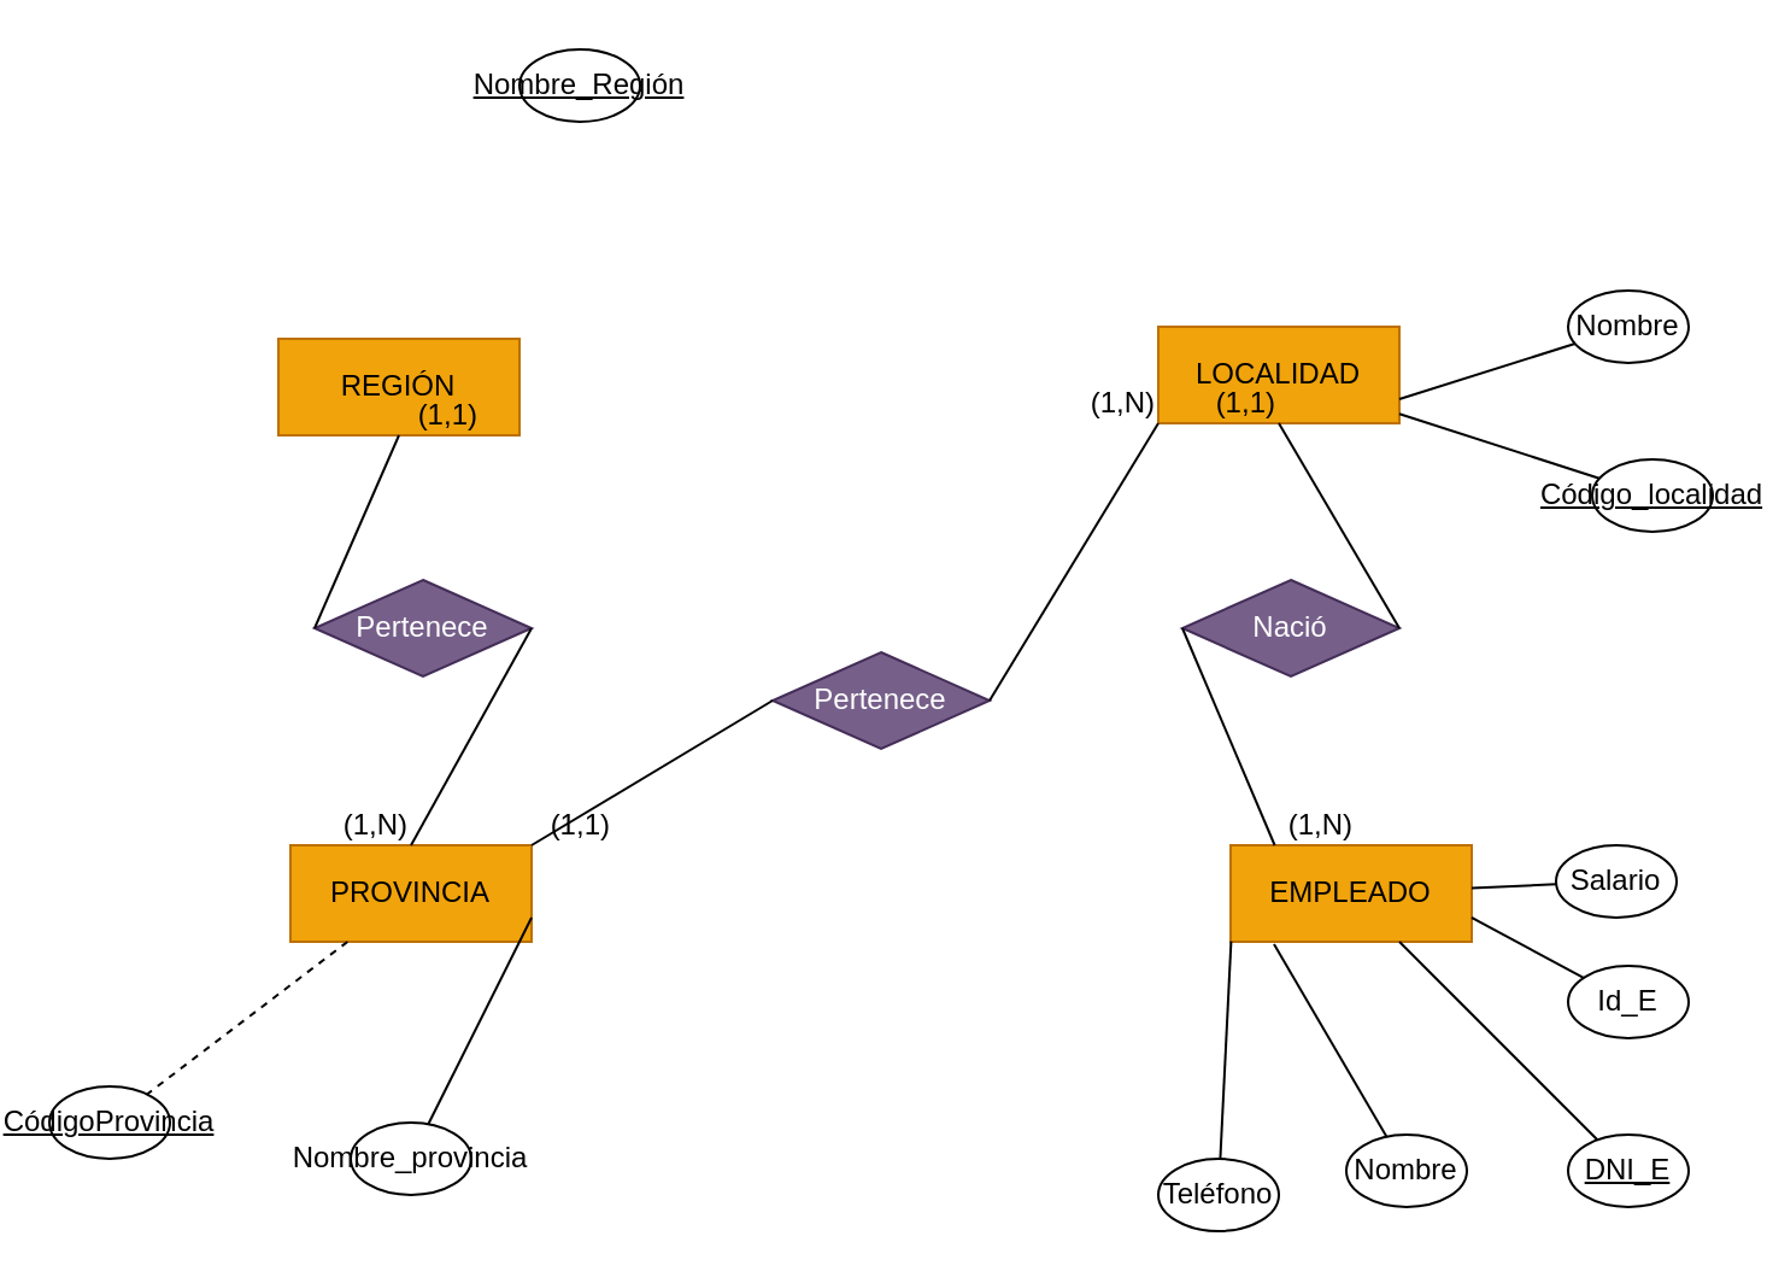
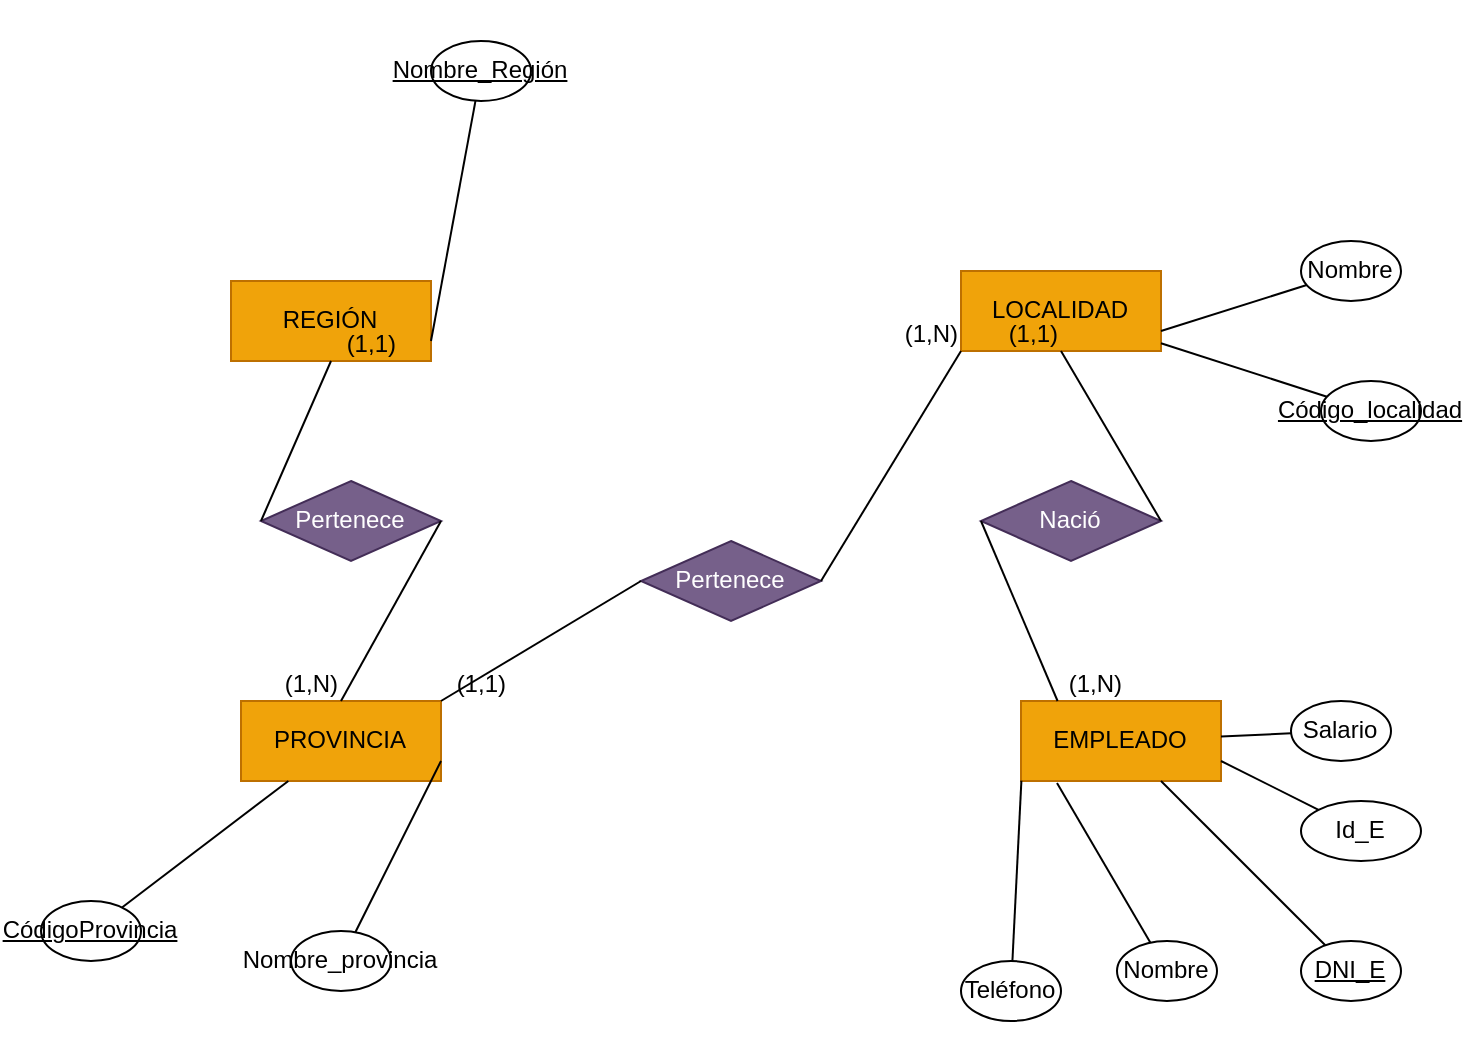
  <mxCell id="0" />
  <mxCell id="1" parent="0" />
  <mxCell id="2" value="LOCALIDAD" style="whiteSpace=wrap;html=1;align=center;fillColor=#f0a30a;strokeColor=#BD7000;fontColor=#000000;" parent="1" vertex="1"><mxGeometry x="480" y="135" width="100" height="40" as="geometry" /></mxCell>
  <mxCell id="3" value="" style="endArrow=none;html=1;rounded=0;exitX=1;exitY=0.75;exitDx=0;exitDy=0;" parent="1" source="2" target="4" edge="1"><mxGeometry relative="1" as="geometry"><mxPoint x="580" y="150" as="sourcePoint" /><mxPoint x="640" y="150" as="targetPoint" /></mxGeometry></mxCell>
  <mxCell id="4" value="Nombre" style="ellipse;whiteSpace=wrap;html=1;align=center;" parent="1" vertex="1"><mxGeometry x="650" y="120" width="50" height="30" as="geometry" /></mxCell>
  <mxCell id="5" style="edgeStyle=orthogonalEdgeStyle;rounded=0;orthogonalLoop=1;jettySize=auto;html=1;exitX=0.5;exitY=1;exitDx=0;exitDy=0;" parent="1" source="4" target="4" edge="1"><mxGeometry relative="1" as="geometry" /></mxCell>
  <mxCell id="6" value="" style="endArrow=none;html=1;rounded=0;" parent="1" source="2" target="7" edge="1"><mxGeometry relative="1" as="geometry"><mxPoint x="513" y="265" as="sourcePoint" /><mxPoint x="573" y="265" as="targetPoint" /></mxGeometry></mxCell>
  <mxCell id="7" value="&lt;u&gt;Código_localidad&lt;/u&gt;" style="ellipse;whiteSpace=wrap;html=1;align=center;" parent="1" vertex="1"><mxGeometry x="660" y="190" width="50" height="30" as="geometry" /></mxCell>
  <mxCell id="8" value="REGIÓN" style="whiteSpace=wrap;html=1;align=center;fillColor=#f0a30a;strokeColor=#BD7000;fontColor=#000000;" parent="1" vertex="1"><mxGeometry x="115" y="140" width="100" height="40" as="geometry" /></mxCell>
+ <mxCell id="9" value="" style="endArrow=none;html=1;rounded=0;exitX=1;exitY=0.75;exitDx=0;exitDy=0;" parent="1" source="8" target="10" edge="1"><mxGeometry relative="1" as="geometry"><mxPoint x="120" y="130" as="sourcePoint" /><mxPoint x="180" y="130" as="targetPoint" /></mxGeometry></mxCell>
  <mxCell id="10" value="&lt;u&gt;Nombre_Región&lt;/u&gt;" style="ellipse;whiteSpace=wrap;html=1;align=center;" parent="1" vertex="1"><mxGeometry x="215" y="20" width="50" height="30" as="geometry" /></mxCell>
  <mxCell id="11" style="edgeStyle=orthogonalEdgeStyle;rounded=0;orthogonalLoop=1;jettySize=auto;html=1;exitX=0.5;exitY=1;exitDx=0;exitDy=0;" parent="1" source="10" target="10" edge="1"><mxGeometry relative="1" as="geometry" /></mxCell>
  <mxCell id="12" value="PROVINCIA" style="whiteSpace=wrap;html=1;align=center;fillColor=#f0a30a;strokeColor=#BD7000;fontColor=#000000;" parent="1" vertex="1"><mxGeometry x="120" y="350" width="100" height="40" as="geometry" /></mxCell>
  <mxCell id="13" value="" style="endArrow=none;html=1;rounded=0;exitX=1;exitY=0.75;exitDx=0;exitDy=0;" parent="1" source="12" target="14" edge="1"><mxGeometry relative="1" as="geometry"><mxPoint x="370" y="400" as="sourcePoint" /><mxPoint x="430" y="400" as="targetPoint" /></mxGeometry></mxCell>
  <mxCell id="14" value="Nombre_provincia" style="ellipse;whiteSpace=wrap;html=1;align=center;" parent="1" vertex="1"><mxGeometry x="145" y="465" width="50" height="30" as="geometry" /></mxCell>
  <mxCell id="15" style="edgeStyle=orthogonalEdgeStyle;rounded=0;orthogonalLoop=1;jettySize=auto;html=1;exitX=0.5;exitY=1;exitDx=0;exitDy=0;" parent="1" source="14" target="14" edge="1"><mxGeometry relative="1" as="geometry" /></mxCell>
- <mxCell id="16" value="" style="endArrow=none;html=1;rounded=0;dashed=1;" parent="1" source="12" target="17" edge="1"><mxGeometry relative="1" as="geometry"><mxPoint x="303" y="515" as="sourcePoint" /><mxPoint x="363" y="515" as="targetPoint" /></mxGeometry></mxCell>
+ <mxCell id="16" value="" style="endArrow=none;html=1;rounded=0;" parent="1" source="12" target="17" edge="1"><mxGeometry relative="1" as="geometry"><mxPoint x="303" y="515" as="sourcePoint" /><mxPoint x="363" y="515" as="targetPoint" /></mxGeometry></mxCell>
  <mxCell id="17" value="&lt;u&gt;CódigoProvincia&lt;/u&gt;" style="ellipse;whiteSpace=wrap;html=1;align=center;" parent="1" vertex="1"><mxGeometry x="20" y="450" width="50" height="30" as="geometry" /></mxCell>
  <mxCell id="18" value="EMPLEADO" style="whiteSpace=wrap;html=1;align=center;fillColor=#f0a30a;strokeColor=#BD7000;fontColor=#000000;" parent="1" vertex="1"><mxGeometry x="510" y="350" width="100" height="40" as="geometry" /></mxCell>
  <mxCell id="19" value="" style="endArrow=none;html=1;rounded=0;exitX=1;exitY=0.75;exitDx=0;exitDy=0;" parent="1" source="18" target="20" edge="1"><mxGeometry relative="1" as="geometry"><mxPoint x="430" y="470" as="sourcePoint" /><mxPoint x="490" y="470" as="targetPoint" /></mxGeometry></mxCell>
- <mxCell id="20" value="Id_E" style="ellipse;whiteSpace=wrap;html=1;align=center;" parent="1" vertex="1"><mxGeometry x="650" y="400" width="50" height="30" as="geometry" /></mxCell>
+ <mxCell id="20" value="Id_E" style="ellipse;whiteSpace=wrap;html=1;align=center;" parent="1" vertex="1"><mxGeometry x="650" y="400" width="60" height="30" as="geometry" /></mxCell>
  <mxCell id="21" style="edgeStyle=orthogonalEdgeStyle;rounded=0;orthogonalLoop=1;jettySize=auto;html=1;exitX=0.5;exitY=1;exitDx=0;exitDy=0;" parent="1" source="20" target="20" edge="1"><mxGeometry relative="1" as="geometry" /></mxCell>
  <mxCell id="22" value="" style="endArrow=none;html=1;rounded=0;" parent="1" source="18" target="23" edge="1"><mxGeometry relative="1" as="geometry"><mxPoint x="363" y="585" as="sourcePoint" /><mxPoint x="423" y="585" as="targetPoint" /></mxGeometry></mxCell>
  <mxCell id="23" value="&lt;u&gt;DNI_E&lt;/u&gt;" style="ellipse;whiteSpace=wrap;html=1;align=center;" parent="1" vertex="1"><mxGeometry x="650" y="470" width="50" height="30" as="geometry" /></mxCell>
  <mxCell id="24" value="" style="endArrow=none;html=1;rounded=0;exitX=0.18;exitY=1.025;exitDx=0;exitDy=0;exitPerimeter=0;" parent="1" source="18" target="25" edge="1"><mxGeometry relative="1" as="geometry"><mxPoint x="440" y="455" as="sourcePoint" /><mxPoint x="500" y="455" as="targetPoint" /></mxGeometry></mxCell>
  <mxCell id="25" value="Nombre" style="ellipse;whiteSpace=wrap;html=1;align=center;" parent="1" vertex="1"><mxGeometry x="558" y="470" width="50" height="30" as="geometry" /></mxCell>
  <mxCell id="26" value="" style="endArrow=none;html=1;rounded=0;exitX=0.002;exitY=0.995;exitDx=0;exitDy=0;exitPerimeter=0;" parent="1" source="18" target="27" edge="1"><mxGeometry relative="1" as="geometry"><mxPoint x="491" y="380" as="sourcePoint" /><mxPoint x="375" y="489" as="targetPoint" /></mxGeometry></mxCell>
  <mxCell id="27" value="Teléfono" style="ellipse;whiteSpace=wrap;html=1;align=center;" parent="1" vertex="1"><mxGeometry x="480" y="480" width="50" height="30" as="geometry" /></mxCell>
  <mxCell id="28" value="" style="endArrow=none;html=1;rounded=0;" parent="1" source="18" target="29" edge="1"><mxGeometry x="815" y="615" width="50" height="30" as="geometry" /></mxCell>
  <mxCell id="29" value="Salario" style="ellipse;whiteSpace=wrap;html=1;align=center;" parent="1" vertex="1"><mxGeometry x="645" y="350" width="50" height="30" as="geometry" /></mxCell>
  <mxCell id="30" value="Nació" style="shape=rhombus;perimeter=rhombusPerimeter;whiteSpace=wrap;html=1;align=center;fillColor=#76608a;fontColor=#ffffff;strokeColor=#432D57;rotation=0;" parent="1" vertex="1"><mxGeometry x="490" y="240" width="90" height="40" as="geometry" /></mxCell>
  <mxCell id="31" value="" style="endArrow=none;html=1;rounded=0;exitX=0;exitY=0.5;exitDx=0;exitDy=0;" parent="1" source="30" edge="1"><mxGeometry relative="1" as="geometry"><mxPoint x="437" y="262.4" as="sourcePoint" /><mxPoint x="528.289" y="350" as="targetPoint" /></mxGeometry></mxCell>
  <mxCell id="32" value="(1,N)" style="resizable=0;html=1;whiteSpace=wrap;align=right;verticalAlign=bottom;" parent="31" connectable="0" vertex="1"><mxGeometry x="1" relative="1" as="geometry"><mxPoint x="34" as="offset" /></mxGeometry></mxCell>
  <mxCell id="33" value="" style="endArrow=none;html=1;rounded=0;exitX=1;exitY=0.5;exitDx=0;exitDy=0;entryX=0.5;entryY=1;entryDx=0;entryDy=0;" parent="1" source="30" target="2" edge="1"><mxGeometry relative="1" as="geometry"><mxPoint x="437" y="262.4" as="sourcePoint" /><mxPoint x="540" y="170" as="targetPoint" /></mxGeometry></mxCell>
  <mxCell id="34" value="(1,1)" style="resizable=0;html=1;whiteSpace=wrap;align=right;verticalAlign=bottom;" parent="33" connectable="0" vertex="1"><mxGeometry x="1" relative="1" as="geometry"><mxPoint as="offset" /></mxGeometry></mxCell>
  <mxCell id="35" value="Pertenece" style="shape=rhombus;perimeter=rhombusPerimeter;whiteSpace=wrap;html=1;align=center;fillColor=#76608a;fontColor=#ffffff;strokeColor=#432D57;" vertex="1" parent="1"><mxGeometry x="320" y="270" width="90" height="40" as="geometry" /></mxCell>
  <mxCell id="36" value="" style="endArrow=none;html=1;rounded=0;exitX=0;exitY=0.5;exitDx=0;exitDy=0;entryX=1;entryY=0;entryDx=0;entryDy=0;" edge="1" source="35" parent="1" target="12"><mxGeometry relative="1" as="geometry"><mxPoint x="242" y="255" as="sourcePoint" /><mxPoint x="215" y="375" as="targetPoint" /></mxGeometry></mxCell>
  <mxCell id="37" value="(1,1)" style="resizable=0;html=1;whiteSpace=wrap;align=right;verticalAlign=bottom;" connectable="0" vertex="1" parent="36"><mxGeometry x="1" relative="1" as="geometry"><mxPoint x="34" as="offset" /></mxGeometry></mxCell>
  <mxCell id="38" value="" style="endArrow=none;html=1;rounded=0;exitX=1;exitY=0.5;exitDx=0;exitDy=0;entryX=0;entryY=1;entryDx=0;entryDy=0;" edge="1" source="35" parent="1" target="2"><mxGeometry relative="1" as="geometry"><mxPoint x="242" y="255" as="sourcePoint" /><mxPoint x="475" y="190" as="targetPoint" /></mxGeometry></mxCell>
  <mxCell id="39" value="(1,N)" style="resizable=0;html=1;whiteSpace=wrap;align=right;verticalAlign=bottom;" connectable="0" vertex="1" parent="38"><mxGeometry x="1" relative="1" as="geometry"><mxPoint as="offset" /></mxGeometry></mxCell>
  <mxCell id="40" value="Pertenece" style="shape=rhombus;perimeter=rhombusPerimeter;whiteSpace=wrap;html=1;align=center;fillColor=#76608a;fontColor=#ffffff;strokeColor=#432D57;rotation=0;" vertex="1" parent="1"><mxGeometry x="130" y="240" width="90" height="40" as="geometry" /></mxCell>
  <mxCell id="41" value="" style="endArrow=none;html=1;rounded=0;exitX=0;exitY=0.5;exitDx=0;exitDy=0;entryX=0.5;entryY=1;entryDx=0;entryDy=0;" edge="1" source="40" parent="1" target="8"><mxGeometry relative="1" as="geometry"><mxPoint x="151" y="240" as="sourcePoint" /><mxPoint x="104" y="270" as="targetPoint" /></mxGeometry></mxCell>
  <mxCell id="42" value="(1,1)" style="resizable=0;html=1;whiteSpace=wrap;align=right;verticalAlign=bottom;" connectable="0" vertex="1" parent="41"><mxGeometry x="1" relative="1" as="geometry"><mxPoint x="34" as="offset" /></mxGeometry></mxCell>
  <mxCell id="43" value="" style="endArrow=none;html=1;rounded=0;exitX=1;exitY=0.5;exitDx=0;exitDy=0;entryX=0.5;entryY=0;entryDx=0;entryDy=0;" edge="1" source="40" parent="1" target="12"><mxGeometry relative="1" as="geometry"><mxPoint x="151" y="240" as="sourcePoint" /><mxPoint x="324" y="270" as="targetPoint" /></mxGeometry></mxCell>
  <mxCell id="44" value="(1,N)" style="resizable=0;html=1;whiteSpace=wrap;align=right;verticalAlign=bottom;" connectable="0" vertex="1" parent="43"><mxGeometry x="1" relative="1" as="geometry"><mxPoint as="offset" /></mxGeometry></mxCell>
